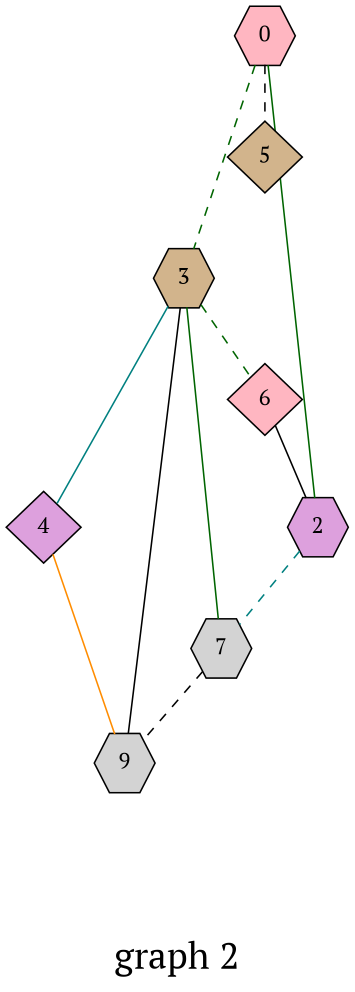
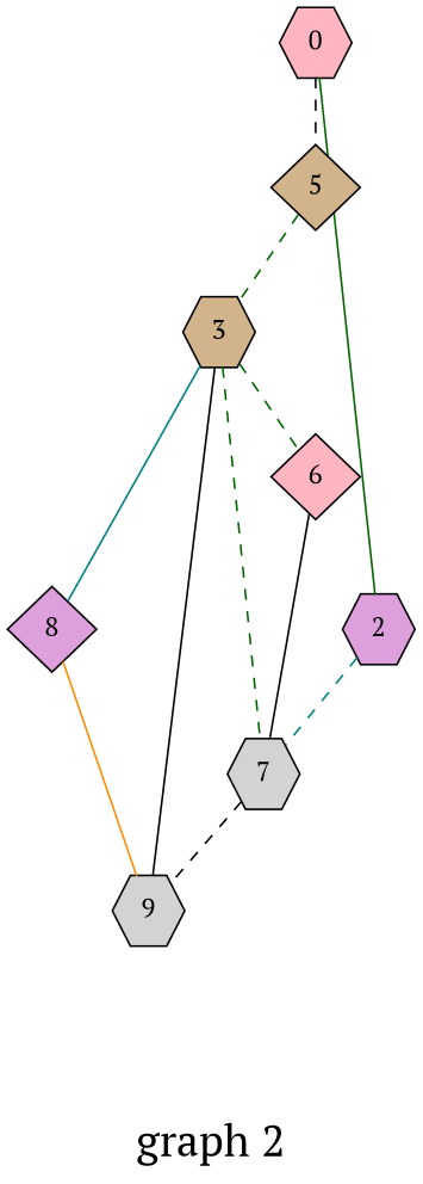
  graph {
    fontname="PT Serif"
    fontsize=24
    label="\ngraph 2\n"
    splines=false
    node [fillcolor=lightpink fontname="PT Serif" shape=hexagon style=filled]
    edge [color=darkgreen fontname="PT Serif" style=solid]
    0 [height=0.3 width=0.3]
    2 [fillcolor=plum height=0.3 width=0.3]
    3 [fillcolor=tan height=0.3 width=0.3]
    5 [fillcolor=tan height=0.3 shape=diamond width=0.3]
    7 [fillcolor=lightgrey height=0.3 width=0.3]
-   8 [fillcolor=plum height=0.3 shape=diamond width=0.3 label=4]
+   8 [fillcolor=plum height=0.3 shape=diamond width=0.3]
    9 [fillcolor=lightgrey height=0.3 width=0.3]
    6 [height=0.3 shape=diamond width=0.3]
    0 -- 2
-   0 -- 3 [style=dashed]
+   5 -- 3 [style=dashed]
    0 -- 5 [color=black style=dashed]
    2 -- 7 [color=teal style=dashed]
-   3 -- 7
+   3 -- 7 [style=dashed]
    3 -- 8 [color=teal]
    3 -- 9 [color=black]
    3 -- 6 [style=dashed]
    7 -- 9 [color=black style=dashed]
    8 -- 9 [color=darkorange]
-   6 -- 2 [color=black]
+   6 -- 7 [color=black]
  }
